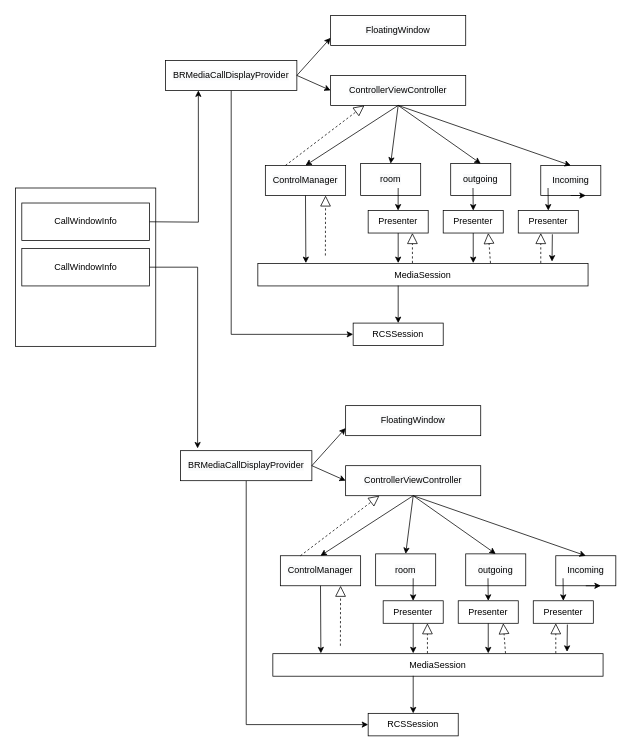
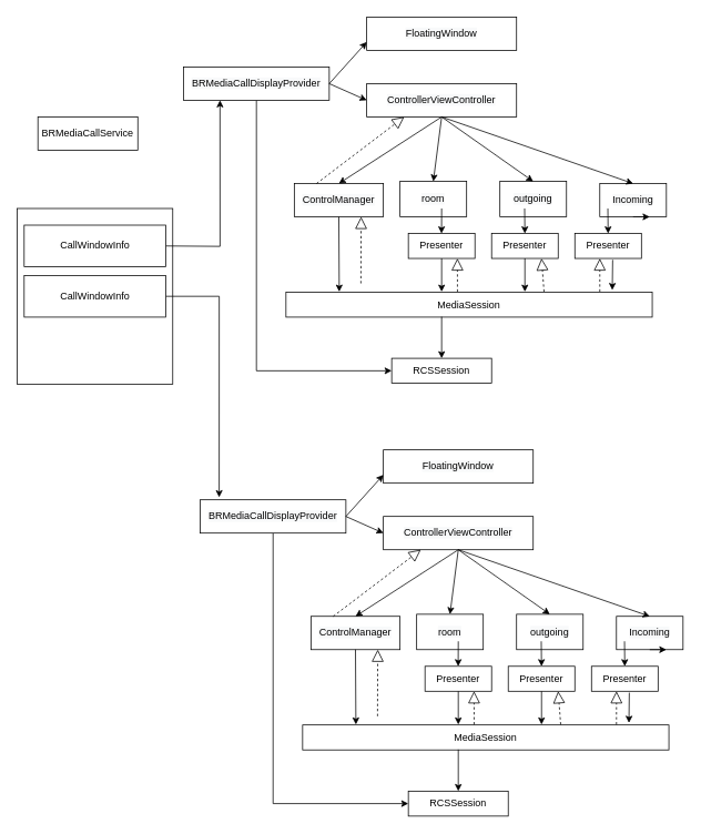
  <mxCell id="0" />
  <mxCell id="1" parent="0" />
+ <mxCell id="2" value="BRMediaCallService" style="rounded=0;whiteSpace=wrap;html=1;" parent="1" vertex="1"><mxGeometry x="45" y="140" width="120" height="40" as="geometry" /></mxCell>
  <mxCell id="3" style="edgeStyle=orthogonalEdgeStyle;rounded=0;orthogonalLoop=1;jettySize=auto;html=1;exitX=0.5;exitY=1;exitDx=0;exitDy=0;entryX=0;entryY=0.5;entryDx=0;entryDy=0;" parent="1" source="4" target="14" edge="1"><mxGeometry relative="1" as="geometry" /></mxCell>
  <mxCell id="4" value="&lt;span style=&quot;color: rgb(0 , 0 , 0) ; font-family: &amp;#34;helvetica&amp;#34; ; font-size: 12px ; font-style: normal ; font-weight: 400 ; letter-spacing: normal ; text-align: center ; text-indent: 0px ; text-transform: none ; word-spacing: 0px ; background-color: rgb(248 , 249 , 250) ; display: inline ; float: none&quot;&gt;BRMediaCallDisplayProvider&lt;br&gt;&lt;/span&gt;" style="rounded=0;whiteSpace=wrap;html=1;" parent="1" vertex="1"><mxGeometry x="220" y="80" width="175" height="40" as="geometry" /></mxCell>
  <mxCell id="5" value="&lt;span style=&quot;color: rgb(0 , 0 , 0) ; font-family: &amp;#34;helvetica&amp;#34; ; font-size: 12px ; font-style: normal ; font-weight: 400 ; letter-spacing: normal ; text-align: center ; text-indent: 0px ; text-transform: none ; word-spacing: 0px ; background-color: rgb(248 , 249 , 250) ; display: inline ; float: none&quot;&gt;FloatingWindow&lt;br&gt;&lt;/span&gt;" style="rounded=0;whiteSpace=wrap;html=1;" parent="1" vertex="1"><mxGeometry x="440" y="20" width="180" height="40" as="geometry" /></mxCell>
  <mxCell id="6" value="&lt;span style=&quot;color: rgb(0 , 0 , 0) ; font-family: &amp;#34;helvetica&amp;#34; ; font-size: 12px ; font-style: normal ; font-weight: 400 ; letter-spacing: normal ; text-align: center ; text-indent: 0px ; text-transform: none ; word-spacing: 0px ; background-color: rgb(248 , 249 , 250) ; display: inline ; float: none&quot;&gt;ControllerViewController&lt;br&gt;&lt;/span&gt;" style="rounded=0;whiteSpace=wrap;html=1;" parent="1" vertex="1"><mxGeometry x="440" y="100" width="180" height="40" as="geometry" /></mxCell>
  <mxCell id="7" value="" style="endArrow=classic;html=1;rounded=0;entryX=0;entryY=0.75;entryDx=0;entryDy=0;exitX=1;exitY=0.5;exitDx=0;exitDy=0;" parent="1" source="4" target="5" edge="1"><mxGeometry width="50" height="50" relative="1" as="geometry"><mxPoint x="500" y="360" as="sourcePoint" /><mxPoint x="550" y="310" as="targetPoint" /></mxGeometry></mxCell>
  <mxCell id="8" value="" style="endArrow=classic;html=1;rounded=0;entryX=0;entryY=0.5;entryDx=0;entryDy=0;exitX=1;exitY=0.5;exitDx=0;exitDy=0;" parent="1" source="4" target="6" edge="1"><mxGeometry width="50" height="50" relative="1" as="geometry"><mxPoint x="280" y="260" as="sourcePoint" /><mxPoint x="360" y="220" as="targetPoint" /></mxGeometry></mxCell>
  <mxCell id="9" value="&lt;span style=&quot;color: rgb(0 , 0 , 0) ; font-family: &amp;#34;helvetica&amp;#34; ; font-size: 12px ; font-style: normal ; font-weight: 400 ; letter-spacing: normal ; text-align: center ; text-indent: 0px ; text-transform: none ; word-spacing: 0px ; background-color: rgb(248 , 249 , 250) ; display: inline ; float: none&quot;&gt;Incoming&lt;br&gt;&lt;/span&gt;" style="rounded=0;whiteSpace=wrap;html=1;" parent="1" vertex="1"><mxGeometry x="720" y="220" width="80" height="40" as="geometry" /></mxCell>
  <mxCell id="10" value="&lt;span style=&quot;color: rgb(0 , 0 , 0) ; font-family: &amp;#34;helvetica&amp;#34; ; font-size: 12px ; font-style: normal ; font-weight: 400 ; letter-spacing: normal ; text-align: center ; text-indent: 0px ; text-transform: none ; word-spacing: 0px ; background-color: rgb(248 , 249 , 250) ; display: inline ; float: none&quot;&gt;outgoing&lt;br&gt;&lt;/span&gt;" style="rounded=0;whiteSpace=wrap;html=1;" parent="1" vertex="1"><mxGeometry x="600" y="217.5" width="80" height="42.5" as="geometry" /></mxCell>
  <mxCell id="11" value="&lt;span style=&quot;color: rgb(0 , 0 , 0) ; font-family: &amp;#34;helvetica&amp;#34; ; font-size: 12px ; font-style: normal ; font-weight: 400 ; letter-spacing: normal ; text-align: center ; text-indent: 0px ; text-transform: none ; word-spacing: 0px ; background-color: rgb(248 , 249 , 250) ; display: inline ; float: none&quot;&gt;room&lt;br&gt;&lt;/span&gt;" style="rounded=0;whiteSpace=wrap;html=1;" parent="1" vertex="1"><mxGeometry x="480" y="217.5" width="80" height="42.5" as="geometry" /></mxCell>
  <mxCell id="12" value="&lt;span style=&quot;color: rgb(0 , 0 , 0) ; font-family: &amp;#34;helvetica&amp;#34; ; font-size: 12px ; font-style: normal ; font-weight: 400 ; letter-spacing: normal ; text-align: center ; text-indent: 0px ; text-transform: none ; word-spacing: 0px ; background-color: rgb(248 , 249 , 250) ; display: inline ; float: none&quot;&gt;ControlManager&lt;br&gt;&lt;/span&gt;" style="rounded=0;whiteSpace=wrap;html=1;" parent="1" vertex="1"><mxGeometry x="353" y="220" width="107" height="40" as="geometry" /></mxCell>
  <mxCell id="13" value="MediaSession" style="rounded=0;whiteSpace=wrap;html=1;" parent="1" vertex="1"><mxGeometry x="343" y="350.5" width="440" height="30" as="geometry" /></mxCell>
  <mxCell id="14" value="RCSSession" style="rounded=0;whiteSpace=wrap;html=1;" parent="1" vertex="1"><mxGeometry x="470" y="430" width="120" height="30" as="geometry" /></mxCell>
  <mxCell id="15" value="" style="endArrow=classic;html=1;rounded=0;exitX=0.5;exitY=1;exitDx=0;exitDy=0;entryX=0.5;entryY=0;entryDx=0;entryDy=0;" parent="1" source="6" target="12" edge="1"><mxGeometry width="50" height="50" relative="1" as="geometry"><mxPoint x="500" y="340" as="sourcePoint" /><mxPoint x="550" y="290" as="targetPoint" /></mxGeometry></mxCell>
  <mxCell id="16" value="" style="endArrow=classic;html=1;rounded=0;entryX=0.5;entryY=0;entryDx=0;entryDy=0;" parent="1" target="11" edge="1"><mxGeometry width="50" height="50" relative="1" as="geometry"><mxPoint x="530" y="140" as="sourcePoint" /><mxPoint x="190" y="220" as="targetPoint" /></mxGeometry></mxCell>
  <mxCell id="17" value="" style="endArrow=classic;html=1;rounded=0;entryX=0.5;entryY=0;entryDx=0;entryDy=0;" parent="1" target="10" edge="1"><mxGeometry width="50" height="50" relative="1" as="geometry"><mxPoint x="530" y="140" as="sourcePoint" /><mxPoint x="190" y="220" as="targetPoint" /></mxGeometry></mxCell>
  <mxCell id="18" value="" style="endArrow=classic;html=1;rounded=0;exitX=0.5;exitY=1;exitDx=0;exitDy=0;entryX=0.5;entryY=0;entryDx=0;entryDy=0;" parent="1" source="6" target="9" edge="1"><mxGeometry width="50" height="50" relative="1" as="geometry"><mxPoint x="405" y="180" as="sourcePoint" /><mxPoint x="215" y="250" as="targetPoint" /></mxGeometry></mxCell>
  <mxCell id="19" value="" style="endArrow=classic;html=1;rounded=0;exitX=0.5;exitY=1;exitDx=0;exitDy=0;" parent="1" source="12" edge="1"><mxGeometry width="50" height="50" relative="1" as="geometry"><mxPoint x="625" y="190" as="sourcePoint" /><mxPoint x="407" y="350" as="targetPoint" /><Array as="points" /></mxGeometry></mxCell>
  <mxCell id="20" value="" style="endArrow=classic;html=1;rounded=0;entryX=0.5;entryY=0;entryDx=0;entryDy=0;" parent="1" target="14" edge="1"><mxGeometry width="50" height="50" relative="1" as="geometry"><mxPoint x="530" y="380" as="sourcePoint" /><mxPoint x="445" y="270" as="targetPoint" /></mxGeometry></mxCell>
  <mxCell id="21" value="Presenter" style="rounded=0;whiteSpace=wrap;html=1;" parent="1" vertex="1"><mxGeometry x="490" y="280" width="80" height="30" as="geometry" /></mxCell>
  <mxCell id="22" value="Presenter" style="rounded=0;whiteSpace=wrap;html=1;" parent="1" vertex="1"><mxGeometry x="590" y="280" width="80" height="30" as="geometry" /></mxCell>
  <mxCell id="23" value="Presenter" style="rounded=0;whiteSpace=wrap;html=1;" parent="1" vertex="1"><mxGeometry x="690" y="280" width="80" height="30" as="geometry" /></mxCell>
  <mxCell id="24" value="" style="endArrow=classic;html=1;rounded=0;exitX=0.5;exitY=1;exitDx=0;exitDy=0;" parent="1" source="21" edge="1"><mxGeometry width="50" height="50" relative="1" as="geometry"><mxPoint x="530" y="340" as="sourcePoint" /><mxPoint x="530" y="350" as="targetPoint" /></mxGeometry></mxCell>
  <mxCell id="25" value="" style="endArrow=classic;html=1;rounded=0;exitX=0.5;exitY=1;exitDx=0;exitDy=0;" parent="1" source="22" edge="1"><mxGeometry width="50" height="50" relative="1" as="geometry"><mxPoint x="540" y="320" as="sourcePoint" /><mxPoint x="630" y="350" as="targetPoint" /></mxGeometry></mxCell>
  <mxCell id="26" value="" style="endArrow=classic;html=1;rounded=0;exitX=0.568;exitY=1.056;exitDx=0;exitDy=0;exitPerimeter=0;" parent="1" source="23" edge="1"><mxGeometry width="50" height="50" relative="1" as="geometry"><mxPoint x="550" y="330" as="sourcePoint" /><mxPoint x="735" y="348" as="targetPoint" /></mxGeometry></mxCell>
  <mxCell id="27" value="" style="endArrow=classic;html=1;rounded=0;entryX=0.455;entryY=-0.087;entryDx=0;entryDy=0;entryPerimeter=0;" parent="1" edge="1"><mxGeometry width="50" height="50" relative="1" as="geometry"><mxPoint x="530" y="250" as="sourcePoint" /><mxPoint x="529.88" y="280" as="targetPoint" /></mxGeometry></mxCell>
  <mxCell id="28" value="" style="endArrow=classic;html=1;rounded=0;exitX=0.5;exitY=1;exitDx=0;exitDy=0;" parent="1" edge="1"><mxGeometry width="50" height="50" relative="1" as="geometry"><mxPoint x="629.68" y="250" as="sourcePoint" /><mxPoint x="630" y="280" as="targetPoint" /></mxGeometry></mxCell>
  <mxCell id="29" value="" style="endArrow=classic;html=1;rounded=0;exitX=0.5;exitY=1;exitDx=0;exitDy=0;" parent="1" edge="1"><mxGeometry width="50" height="50" relative="1" as="geometry"><mxPoint x="729.68" y="250" as="sourcePoint" /><mxPoint x="730" y="280" as="targetPoint" /></mxGeometry></mxCell>
  <mxCell id="30" value="" style="endArrow=block;dashed=1;endFill=0;endSize=12;html=1;rounded=0;entryX=0.75;entryY=1;entryDx=0;entryDy=0;" parent="1" target="12" edge="1"><mxGeometry width="160" relative="1" as="geometry"><mxPoint x="433" y="340" as="sourcePoint" /><mxPoint x="880" y="380" as="targetPoint" /></mxGeometry></mxCell>
  <mxCell id="31" value="" style="endArrow=block;dashed=1;endFill=0;endSize=12;html=1;rounded=0;entryX=0.518;entryY=1.1;entryDx=0;entryDy=0;entryPerimeter=0;" parent="1" edge="1"><mxGeometry width="160" relative="1" as="geometry"><mxPoint x="720" y="350" as="sourcePoint" /><mxPoint x="720" y="310" as="targetPoint" /></mxGeometry></mxCell>
  <mxCell id="32" value="" style="endArrow=block;dashed=1;endFill=0;endSize=12;html=1;rounded=0;entryX=0.518;entryY=1.1;entryDx=0;entryDy=0;entryPerimeter=0;" parent="1" edge="1"><mxGeometry width="160" relative="1" as="geometry"><mxPoint x="653" y="350" as="sourcePoint" /><mxPoint x="650" y="310" as="targetPoint" /></mxGeometry></mxCell>
  <mxCell id="33" value="" style="endArrow=block;dashed=1;endFill=0;endSize=12;html=1;rounded=0;entryX=0.518;entryY=1.1;entryDx=0;entryDy=0;entryPerimeter=0;" parent="1" edge="1"><mxGeometry width="160" relative="1" as="geometry"><mxPoint x="549" y="350" as="sourcePoint" /><mxPoint x="548.96" y="310" as="targetPoint" /></mxGeometry></mxCell>
  <mxCell id="34" value="" style="endArrow=block;dashed=1;endFill=0;endSize=12;html=1;rounded=0;exitX=0.25;exitY=0;exitDx=0;exitDy=0;entryX=0.25;entryY=1;entryDx=0;entryDy=0;" parent="1" source="12" target="6" edge="1"><mxGeometry width="160" relative="1" as="geometry"><mxPoint x="172.08" y="220" as="sourcePoint" /><mxPoint x="325" y="150" as="targetPoint" /></mxGeometry></mxCell>
  <mxCell id="35" style="edgeStyle=orthogonalEdgeStyle;rounded=0;orthogonalLoop=1;jettySize=auto;html=1;exitX=0.5;exitY=1;exitDx=0;exitDy=0;entryX=0.75;entryY=1;entryDx=0;entryDy=0;" parent="1" source="9" target="9" edge="1"><mxGeometry relative="1" as="geometry" /></mxCell>
  <mxCell id="36" value="&lt;br&gt;&lt;br&gt;&lt;br&gt;&lt;br&gt;&lt;br&gt;&lt;br&gt;&lt;br&gt;&lt;br&gt;&lt;br&gt;&lt;br&gt;&lt;br&gt;&lt;p class=&quot;p1&quot;&gt;&lt;/p&gt;&lt;br&gt;&lt;br&gt;" style="rounded=0;whiteSpace=wrap;html=1;" parent="1" vertex="1"><mxGeometry x="20" y="250" width="187" height="211" as="geometry" /></mxCell>
  <mxCell id="37" style="edgeStyle=orthogonalEdgeStyle;rounded=0;orthogonalLoop=1;jettySize=auto;html=1;exitX=1;exitY=0.5;exitDx=0;exitDy=0;entryX=0.25;entryY=1;entryDx=0;entryDy=0;" parent="1" target="4" edge="1"><mxGeometry relative="1" as="geometry"><mxPoint x="198.5" y="295" as="sourcePoint" /></mxGeometry></mxCell>
  <mxCell id="38" style="edgeStyle=orthogonalEdgeStyle;rounded=0;orthogonalLoop=1;jettySize=auto;html=1;exitX=1;exitY=0.5;exitDx=0;exitDy=0;entryX=0.13;entryY=-0.075;entryDx=0;entryDy=0;entryPerimeter=0;" parent="1" source="39" target="41" edge="1"><mxGeometry relative="1" as="geometry" /></mxCell>
  <mxCell id="39" value="CallWindowInfo" style="rounded=0;whiteSpace=wrap;html=1;" parent="1" vertex="1"><mxGeometry x="28.5" y="330.5" width="170" height="50" as="geometry" /></mxCell>
  <mxCell id="40" style="edgeStyle=orthogonalEdgeStyle;rounded=0;orthogonalLoop=1;jettySize=auto;html=1;exitX=0.5;exitY=1;exitDx=0;exitDy=0;entryX=0;entryY=0.5;entryDx=0;entryDy=0;" parent="1" source="41" target="51" edge="1"><mxGeometry relative="1" as="geometry" /></mxCell>
  <mxCell id="41" value="&lt;span style=&quot;color: rgb(0 , 0 , 0) ; font-family: &amp;#34;helvetica&amp;#34; ; font-size: 12px ; font-style: normal ; font-weight: 400 ; letter-spacing: normal ; text-align: center ; text-indent: 0px ; text-transform: none ; word-spacing: 0px ; background-color: rgb(248 , 249 , 250) ; display: inline ; float: none&quot;&gt;BRMediaCallDisplayProvider&lt;br&gt;&lt;/span&gt;" style="rounded=0;whiteSpace=wrap;html=1;" parent="1" vertex="1"><mxGeometry x="240" y="600" width="175" height="40" as="geometry" /></mxCell>
  <mxCell id="42" value="&lt;span style=&quot;color: rgb(0 , 0 , 0) ; font-family: &amp;#34;helvetica&amp;#34; ; font-size: 12px ; font-style: normal ; font-weight: 400 ; letter-spacing: normal ; text-align: center ; text-indent: 0px ; text-transform: none ; word-spacing: 0px ; background-color: rgb(248 , 249 , 250) ; display: inline ; float: none&quot;&gt;FloatingWindow&lt;br&gt;&lt;/span&gt;" style="rounded=0;whiteSpace=wrap;html=1;" parent="1" vertex="1"><mxGeometry x="460" y="540" width="180" height="40" as="geometry" /></mxCell>
  <mxCell id="43" value="&lt;span style=&quot;color: rgb(0 , 0 , 0) ; font-family: &amp;#34;helvetica&amp;#34; ; font-size: 12px ; font-style: normal ; font-weight: 400 ; letter-spacing: normal ; text-align: center ; text-indent: 0px ; text-transform: none ; word-spacing: 0px ; background-color: rgb(248 , 249 , 250) ; display: inline ; float: none&quot;&gt;ControllerViewController&lt;br&gt;&lt;/span&gt;" style="rounded=0;whiteSpace=wrap;html=1;" parent="1" vertex="1"><mxGeometry x="460" y="620" width="180" height="40" as="geometry" /></mxCell>
  <mxCell id="44" value="" style="endArrow=classic;html=1;rounded=0;entryX=0;entryY=0.75;entryDx=0;entryDy=0;exitX=1;exitY=0.5;exitDx=0;exitDy=0;" parent="1" source="41" target="42" edge="1"><mxGeometry width="50" height="50" relative="1" as="geometry"><mxPoint x="520" y="880" as="sourcePoint" /><mxPoint x="570" y="830" as="targetPoint" /></mxGeometry></mxCell>
  <mxCell id="45" value="" style="endArrow=classic;html=1;rounded=0;entryX=0;entryY=0.5;entryDx=0;entryDy=0;exitX=1;exitY=0.5;exitDx=0;exitDy=0;" parent="1" source="41" target="43" edge="1"><mxGeometry width="50" height="50" relative="1" as="geometry"><mxPoint x="300" y="780" as="sourcePoint" /><mxPoint x="380" y="740" as="targetPoint" /></mxGeometry></mxCell>
  <mxCell id="46" value="&lt;span style=&quot;color: rgb(0 , 0 , 0) ; font-family: &amp;#34;helvetica&amp;#34; ; font-size: 12px ; font-style: normal ; font-weight: 400 ; letter-spacing: normal ; text-align: center ; text-indent: 0px ; text-transform: none ; word-spacing: 0px ; background-color: rgb(248 , 249 , 250) ; display: inline ; float: none&quot;&gt;Incoming&lt;br&gt;&lt;/span&gt;" style="rounded=0;whiteSpace=wrap;html=1;" parent="1" vertex="1"><mxGeometry x="740" y="740" width="80" height="40" as="geometry" /></mxCell>
  <mxCell id="47" value="&lt;span style=&quot;color: rgb(0 , 0 , 0) ; font-family: &amp;#34;helvetica&amp;#34; ; font-size: 12px ; font-style: normal ; font-weight: 400 ; letter-spacing: normal ; text-align: center ; text-indent: 0px ; text-transform: none ; word-spacing: 0px ; background-color: rgb(248 , 249 , 250) ; display: inline ; float: none&quot;&gt;outgoing&lt;br&gt;&lt;/span&gt;" style="rounded=0;whiteSpace=wrap;html=1;" parent="1" vertex="1"><mxGeometry x="620" y="737.5" width="80" height="42.5" as="geometry" /></mxCell>
  <mxCell id="48" value="&lt;span style=&quot;color: rgb(0 , 0 , 0) ; font-family: &amp;#34;helvetica&amp;#34; ; font-size: 12px ; font-style: normal ; font-weight: 400 ; letter-spacing: normal ; text-align: center ; text-indent: 0px ; text-transform: none ; word-spacing: 0px ; background-color: rgb(248 , 249 , 250) ; display: inline ; float: none&quot;&gt;room&lt;br&gt;&lt;/span&gt;" style="rounded=0;whiteSpace=wrap;html=1;" parent="1" vertex="1"><mxGeometry x="500" y="737.5" width="80" height="42.5" as="geometry" /></mxCell>
  <mxCell id="49" value="&lt;span style=&quot;color: rgb(0 , 0 , 0) ; font-family: &amp;#34;helvetica&amp;#34; ; font-size: 12px ; font-style: normal ; font-weight: 400 ; letter-spacing: normal ; text-align: center ; text-indent: 0px ; text-transform: none ; word-spacing: 0px ; background-color: rgb(248 , 249 , 250) ; display: inline ; float: none&quot;&gt;ControlManager&lt;br&gt;&lt;/span&gt;" style="rounded=0;whiteSpace=wrap;html=1;" parent="1" vertex="1"><mxGeometry x="373" y="740" width="107" height="40" as="geometry" /></mxCell>
  <mxCell id="50" value="MediaSession" style="rounded=0;whiteSpace=wrap;html=1;" parent="1" vertex="1"><mxGeometry x="363" y="870.5" width="440" height="30" as="geometry" /></mxCell>
  <mxCell id="51" value="RCSSession" style="rounded=0;whiteSpace=wrap;html=1;" parent="1" vertex="1"><mxGeometry x="490" y="950" width="120" height="30" as="geometry" /></mxCell>
  <mxCell id="52" value="" style="endArrow=classic;html=1;rounded=0;exitX=0.5;exitY=1;exitDx=0;exitDy=0;entryX=0.5;entryY=0;entryDx=0;entryDy=0;" parent="1" source="43" target="49" edge="1"><mxGeometry width="50" height="50" relative="1" as="geometry"><mxPoint x="520" y="860" as="sourcePoint" /><mxPoint x="570" y="810" as="targetPoint" /></mxGeometry></mxCell>
  <mxCell id="53" value="" style="endArrow=classic;html=1;rounded=0;entryX=0.5;entryY=0;entryDx=0;entryDy=0;" parent="1" target="48" edge="1"><mxGeometry width="50" height="50" relative="1" as="geometry"><mxPoint x="550" y="660" as="sourcePoint" /><mxPoint x="210" y="740" as="targetPoint" /></mxGeometry></mxCell>
  <mxCell id="54" value="" style="endArrow=classic;html=1;rounded=0;entryX=0.5;entryY=0;entryDx=0;entryDy=0;" parent="1" target="47" edge="1"><mxGeometry width="50" height="50" relative="1" as="geometry"><mxPoint x="550" y="660" as="sourcePoint" /><mxPoint x="210" y="740" as="targetPoint" /></mxGeometry></mxCell>
  <mxCell id="55" value="" style="endArrow=classic;html=1;rounded=0;exitX=0.5;exitY=1;exitDx=0;exitDy=0;entryX=0.5;entryY=0;entryDx=0;entryDy=0;" parent="1" source="43" target="46" edge="1"><mxGeometry width="50" height="50" relative="1" as="geometry"><mxPoint x="425" y="700" as="sourcePoint" /><mxPoint x="235" y="770" as="targetPoint" /></mxGeometry></mxCell>
  <mxCell id="56" value="" style="endArrow=classic;html=1;rounded=0;exitX=0.5;exitY=1;exitDx=0;exitDy=0;" parent="1" source="49" edge="1"><mxGeometry width="50" height="50" relative="1" as="geometry"><mxPoint x="645" y="710" as="sourcePoint" /><mxPoint x="427" y="870" as="targetPoint" /><Array as="points" /></mxGeometry></mxCell>
  <mxCell id="57" value="" style="endArrow=classic;html=1;rounded=0;entryX=0.5;entryY=0;entryDx=0;entryDy=0;" parent="1" target="51" edge="1"><mxGeometry width="50" height="50" relative="1" as="geometry"><mxPoint x="550" y="900" as="sourcePoint" /><mxPoint x="465" y="790" as="targetPoint" /></mxGeometry></mxCell>
  <mxCell id="58" value="Presenter" style="rounded=0;whiteSpace=wrap;html=1;" parent="1" vertex="1"><mxGeometry x="510" y="800" width="80" height="30" as="geometry" /></mxCell>
  <mxCell id="59" value="Presenter" style="rounded=0;whiteSpace=wrap;html=1;" parent="1" vertex="1"><mxGeometry x="610" y="800" width="80" height="30" as="geometry" /></mxCell>
  <mxCell id="60" value="Presenter" style="rounded=0;whiteSpace=wrap;html=1;" parent="1" vertex="1"><mxGeometry x="710" y="800" width="80" height="30" as="geometry" /></mxCell>
  <mxCell id="61" value="" style="endArrow=classic;html=1;rounded=0;exitX=0.5;exitY=1;exitDx=0;exitDy=0;" parent="1" source="58" edge="1"><mxGeometry width="50" height="50" relative="1" as="geometry"><mxPoint x="550" y="860" as="sourcePoint" /><mxPoint x="550" y="870" as="targetPoint" /></mxGeometry></mxCell>
  <mxCell id="62" value="" style="endArrow=classic;html=1;rounded=0;exitX=0.5;exitY=1;exitDx=0;exitDy=0;" parent="1" source="59" edge="1"><mxGeometry width="50" height="50" relative="1" as="geometry"><mxPoint x="560" y="840" as="sourcePoint" /><mxPoint x="650" y="870" as="targetPoint" /></mxGeometry></mxCell>
  <mxCell id="63" value="" style="endArrow=classic;html=1;rounded=0;exitX=0.568;exitY=1.056;exitDx=0;exitDy=0;exitPerimeter=0;" parent="1" source="60" edge="1"><mxGeometry width="50" height="50" relative="1" as="geometry"><mxPoint x="570" y="850" as="sourcePoint" /><mxPoint x="755" y="868" as="targetPoint" /></mxGeometry></mxCell>
  <mxCell id="64" value="" style="endArrow=classic;html=1;rounded=0;entryX=0.455;entryY=-0.087;entryDx=0;entryDy=0;entryPerimeter=0;" parent="1" edge="1"><mxGeometry width="50" height="50" relative="1" as="geometry"><mxPoint x="550" y="770" as="sourcePoint" /><mxPoint x="549.88" y="800" as="targetPoint" /></mxGeometry></mxCell>
  <mxCell id="65" value="" style="endArrow=classic;html=1;rounded=0;exitX=0.5;exitY=1;exitDx=0;exitDy=0;" parent="1" edge="1"><mxGeometry width="50" height="50" relative="1" as="geometry"><mxPoint x="649.68" y="770" as="sourcePoint" /><mxPoint x="650" y="800" as="targetPoint" /></mxGeometry></mxCell>
  <mxCell id="66" value="" style="endArrow=classic;html=1;rounded=0;exitX=0.5;exitY=1;exitDx=0;exitDy=0;" parent="1" edge="1"><mxGeometry width="50" height="50" relative="1" as="geometry"><mxPoint x="749.68" y="770" as="sourcePoint" /><mxPoint x="750" y="800" as="targetPoint" /></mxGeometry></mxCell>
  <mxCell id="67" value="" style="endArrow=block;dashed=1;endFill=0;endSize=12;html=1;rounded=0;entryX=0.75;entryY=1;entryDx=0;entryDy=0;" parent="1" target="49" edge="1"><mxGeometry width="160" relative="1" as="geometry"><mxPoint x="453" y="860" as="sourcePoint" /><mxPoint x="900" y="900" as="targetPoint" /></mxGeometry></mxCell>
  <mxCell id="68" value="" style="endArrow=block;dashed=1;endFill=0;endSize=12;html=1;rounded=0;entryX=0.518;entryY=1.1;entryDx=0;entryDy=0;entryPerimeter=0;" parent="1" edge="1"><mxGeometry width="160" relative="1" as="geometry"><mxPoint x="740" y="870" as="sourcePoint" /><mxPoint x="740" y="830" as="targetPoint" /></mxGeometry></mxCell>
  <mxCell id="69" value="" style="endArrow=block;dashed=1;endFill=0;endSize=12;html=1;rounded=0;entryX=0.518;entryY=1.1;entryDx=0;entryDy=0;entryPerimeter=0;" parent="1" edge="1"><mxGeometry width="160" relative="1" as="geometry"><mxPoint x="673" y="870" as="sourcePoint" /><mxPoint x="670" y="830" as="targetPoint" /></mxGeometry></mxCell>
  <mxCell id="70" value="" style="endArrow=block;dashed=1;endFill=0;endSize=12;html=1;rounded=0;entryX=0.518;entryY=1.1;entryDx=0;entryDy=0;entryPerimeter=0;" parent="1" edge="1"><mxGeometry width="160" relative="1" as="geometry"><mxPoint x="569" y="870" as="sourcePoint" /><mxPoint x="568.96" y="830" as="targetPoint" /></mxGeometry></mxCell>
  <mxCell id="71" value="" style="endArrow=block;dashed=1;endFill=0;endSize=12;html=1;rounded=0;exitX=0.25;exitY=0;exitDx=0;exitDy=0;entryX=0.25;entryY=1;entryDx=0;entryDy=0;" parent="1" source="49" target="43" edge="1"><mxGeometry width="160" relative="1" as="geometry"><mxPoint x="192.08" y="740" as="sourcePoint" /><mxPoint x="345" y="670" as="targetPoint" /></mxGeometry></mxCell>
  <mxCell id="72" style="edgeStyle=orthogonalEdgeStyle;rounded=0;orthogonalLoop=1;jettySize=auto;html=1;exitX=0.5;exitY=1;exitDx=0;exitDy=0;entryX=0.75;entryY=1;entryDx=0;entryDy=0;" parent="1" source="46" target="46" edge="1"><mxGeometry relative="1" as="geometry" /></mxCell>
  <mxCell id="73" value="CallWindowInfo" style="rounded=0;whiteSpace=wrap;html=1;" parent="1" vertex="1"><mxGeometry x="28.5" y="270" width="170" height="50" as="geometry" /></mxCell>
